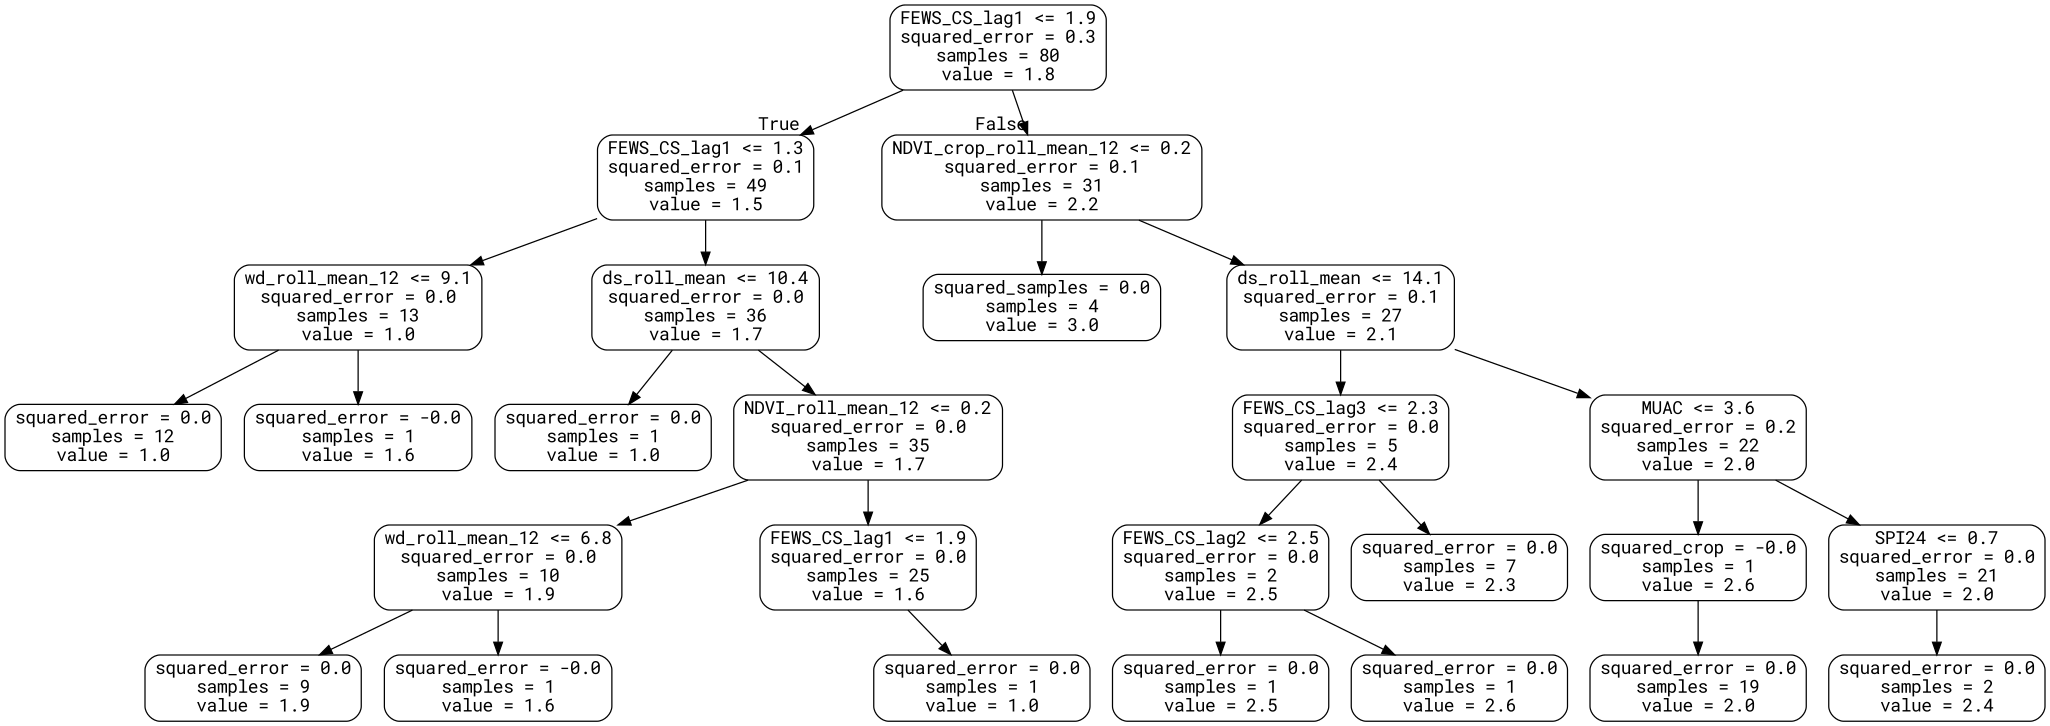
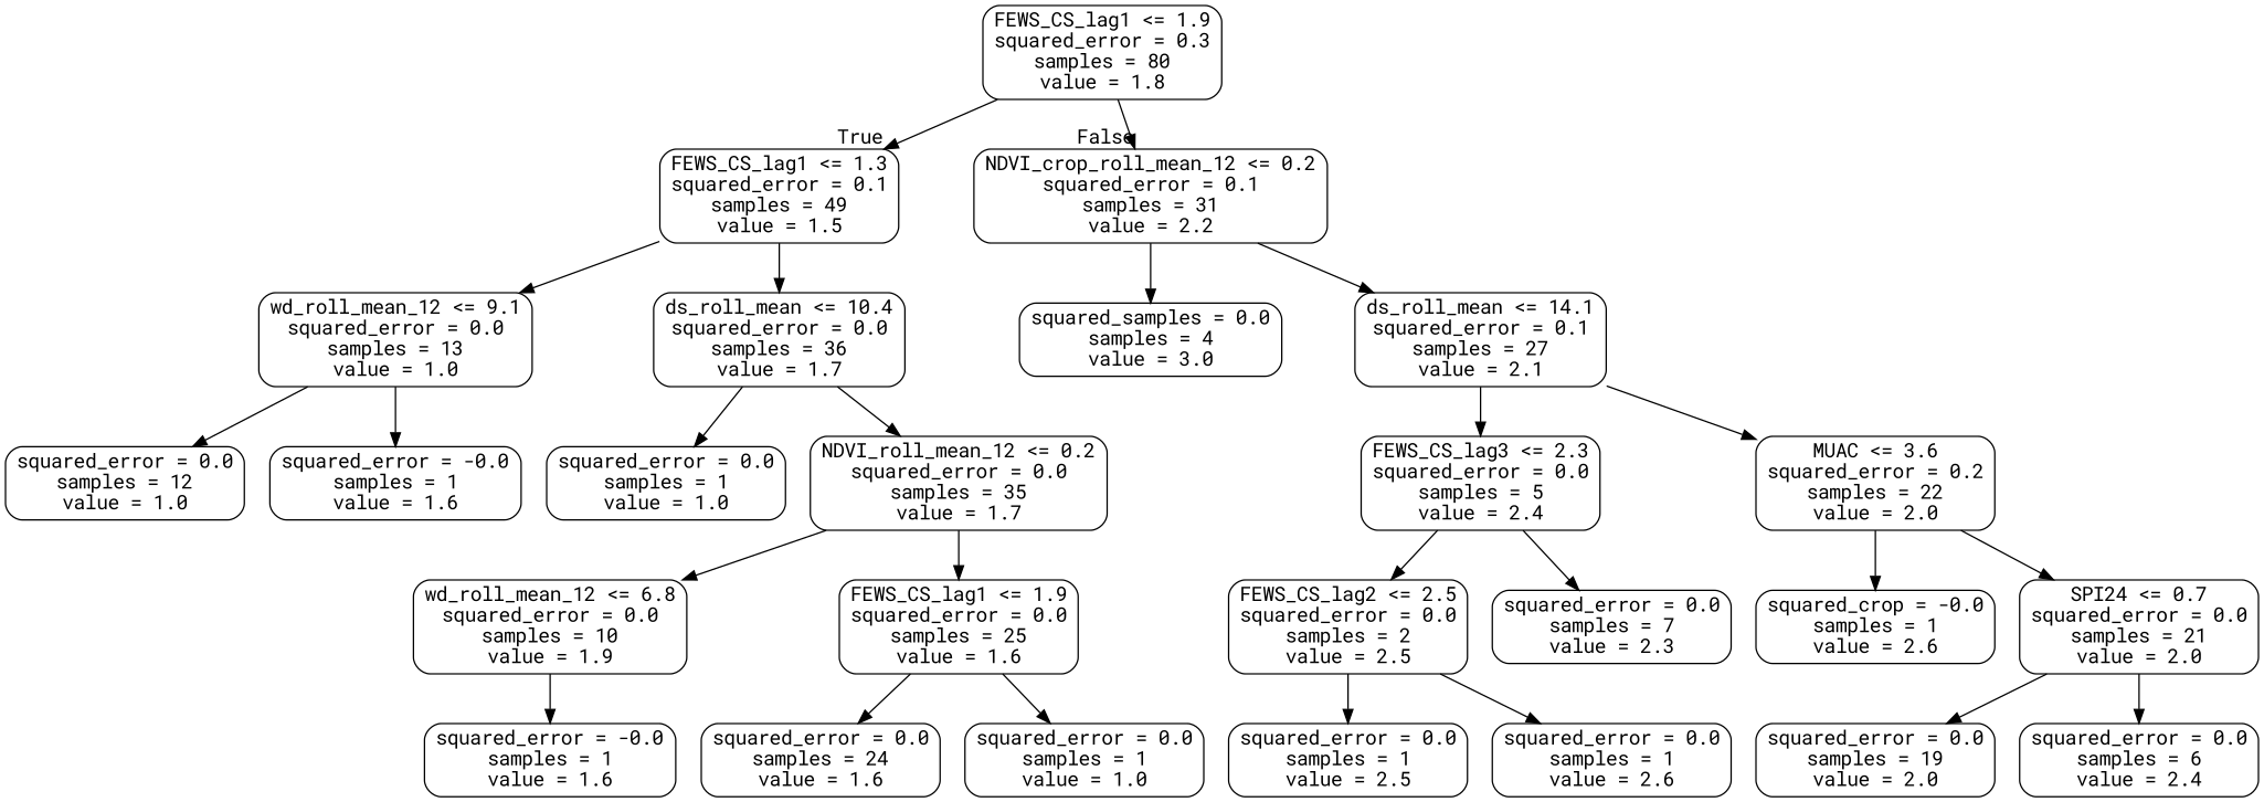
  digraph {
    fontname="Roboto Mono"
    node [color=black fontname="Roboto Mono" shape=box style=rounded]
    edge [fontname="Roboto Mono"]
    n1 [label="FEWS_CS_lag1 <= 1.9\nsquared_error = 0.3\nsamples = 80\nvalue = 1.8"]
    n2 [label="FEWS_CS_lag1 <= 1.3\nsquared_error = 0.1\nsamples = 49\nvalue = 1.5"]
    n3 [label="NDVI_crop_roll_mean_12 <= 0.2\nsquared_error = 0.1\nsamples = 31\nvalue = 2.2"]
    n4 [label="wd_roll_mean_12 <= 9.1\nsquared_error = 0.0\nsamples = 13\nvalue = 1.0"]
    n5 [label="ds_roll_mean <= 10.4\nsquared_error = 0.0\nsamples = 36\nvalue = 1.7"]
    n6 [label="squared_samples = 0.0\nsamples = 4\nvalue = 3.0"]
    n7 [label="ds_roll_mean <= 14.1\nsquared_error = 0.1\nsamples = 27\nvalue = 2.1"]
    n8 [label="squared_error = 0.0\nsamples = 12\nvalue = 1.0"]
    n9 [label="squared_error = -0.0\nsamples = 1\nvalue = 1.6"]
    n10 [label="squared_error = 0.0\nsamples = 1\nvalue = 1.0"]
    n11 [label="NDVI_roll_mean_12 <= 0.2\nsquared_error = 0.0\nsamples = 35\nvalue = 1.7"]
    n12 [label="wd_roll_mean_12 <= 6.8\nsquared_error = 0.0\nsamples = 10\nvalue = 1.9"]
    n13 [label="FEWS_CS_lag1 <= 1.9\nsquared_error = 0.0\nsamples = 25\nvalue = 1.6"]
-   n14 [label="squared_error = 0.0\nsamples = 9\nvalue = 1.9"]
    n15 [label="squared_error = -0.0\nsamples = 1\nvalue = 1.6"]
+   n16 [label="squared_error = 0.0\nsamples = 24\nvalue = 1.6"]
    n17 [label="squared_error = 0.0\nsamples = 1\nvalue = 1.0"]
    n18 [label="FEWS_CS_lag3 <= 2.3\nsquared_error = 0.0\nsamples = 5\nvalue = 2.4"]
    n19 [label="MUAC <= 3.6\nsquared_error = 0.2\nsamples = 22\nvalue = 2.0"]
    n20 [label="FEWS_CS_lag2 <= 2.5\nsquared_error = 0.0\nsamples = 2\nvalue = 2.5"]
    n21 [label="squared_error = 0.0\nsamples = 7\nvalue = 2.3"]
    n22 [label="SPI24 <= 0.7\nsquared_error = 0.0\nsamples = 21\nvalue = 2.0"]
    n23 [label="squared_crop = -0.0\nsamples = 1\nvalue = 2.6"]
    n24 [label="squared_error = 0.0\nsamples = 1\nvalue = 2.5"]
    n25 [label="squared_error = 0.0\nsamples = 1\nvalue = 2.6"]
    n26 [label="squared_error = 0.0\nsamples = 19\nvalue = 2.0"]
-   n27 [label="squared_error = 0.0\nsamples = 2\nvalue = 2.4"]
+   n27 [label="squared_error = 0.0\nsamples = 6\nvalue = 2.4"]
    n1 -> n2 [headlabel=True labelangle=45 labeldistance=2.5]
    n1 -> n3 [headlabel=False labelangle=-45 labeldistance=2.5]
    n2 -> n4
    n2 -> n5
    n3 -> n6
    n3 -> n7
    n4 -> n8
    n4 -> n9
    n5 -> n10
    n5 -> n11
    n7 -> n18
    n7 -> n19
    n11 -> n12
    n11 -> n13
-   n12 -> n14
    n12 -> n15
+   n13 -> n16
    n13 -> n17
    n18 -> n20
    n18 -> n21
    n19 -> n22
    n19 -> n23
    n20 -> n24
    n20 -> n25
-   n23 -> n26
+   n22 -> n26
    n22 -> n27
  }
